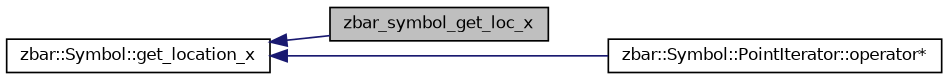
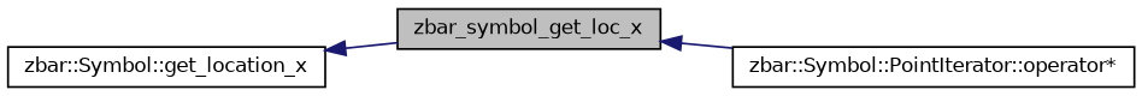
  digraph {
    rankdir=LR
    node [color=black fillcolor=white fontname=Helvetica fontsize=10 shape=record style=filled]
    edge [color=midnightblue dir=back fontname=Helvetica fontsize=10 labelfontname=Helvetica labelfontsize=10 style=solid]
    n1 [fillcolor=grey75 fontcolor=black height=0.2 label=zbar_symbol_get_loc_x width=0.4]
    n2 [height=0.2 label="zbar::Symbol::PointIterator::operator*" width=0.4]
    n3 [height=0.2 label="zbar::Symbol::get_location_x" width=0.4]
-   n3 -> n2
+   n1 -> n2
    n3 -> n1
  }
